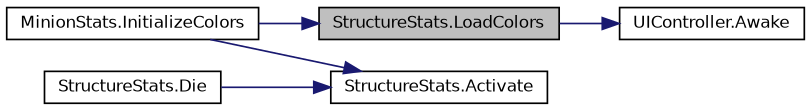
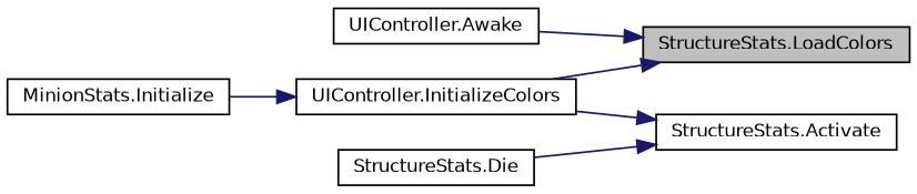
  digraph {
    rankdir=RL
    node [color=black fillcolor=white fontname=Helvetica fontsize=10 shape=record style=filled]
    edge [color=midnightblue dir=back fontname=Helvetica fontsize=10 labelfontname=Helvetica labelfontsize=10 style=solid]
    n1 [fillcolor=grey75 fontcolor=black height=0.2 label="StructureStats.LoadColors" width=0.4]
    n2 [height=0.2 label="UIController.Awake" width=0.4]
-   n3 [height=0.2 label="MinionStats.InitializeColors" width=0.4]
+   n3 [height=0.2 label="UIController.InitializeColors" width=0.4]
+   n4 [height=0.2 label="MinionStats.Initialize" width=0.4]
    n5 [height=0.2 label="StructureStats.Activate" width=0.4]
    n6 [height=0.2 label="StructureStats.Die" width=0.4]
-   n2 -> n1
+   n1 -> n2
    n1 -> n3
+   n3 -> n4
    n5 -> n3
    n5 -> n6
  }
